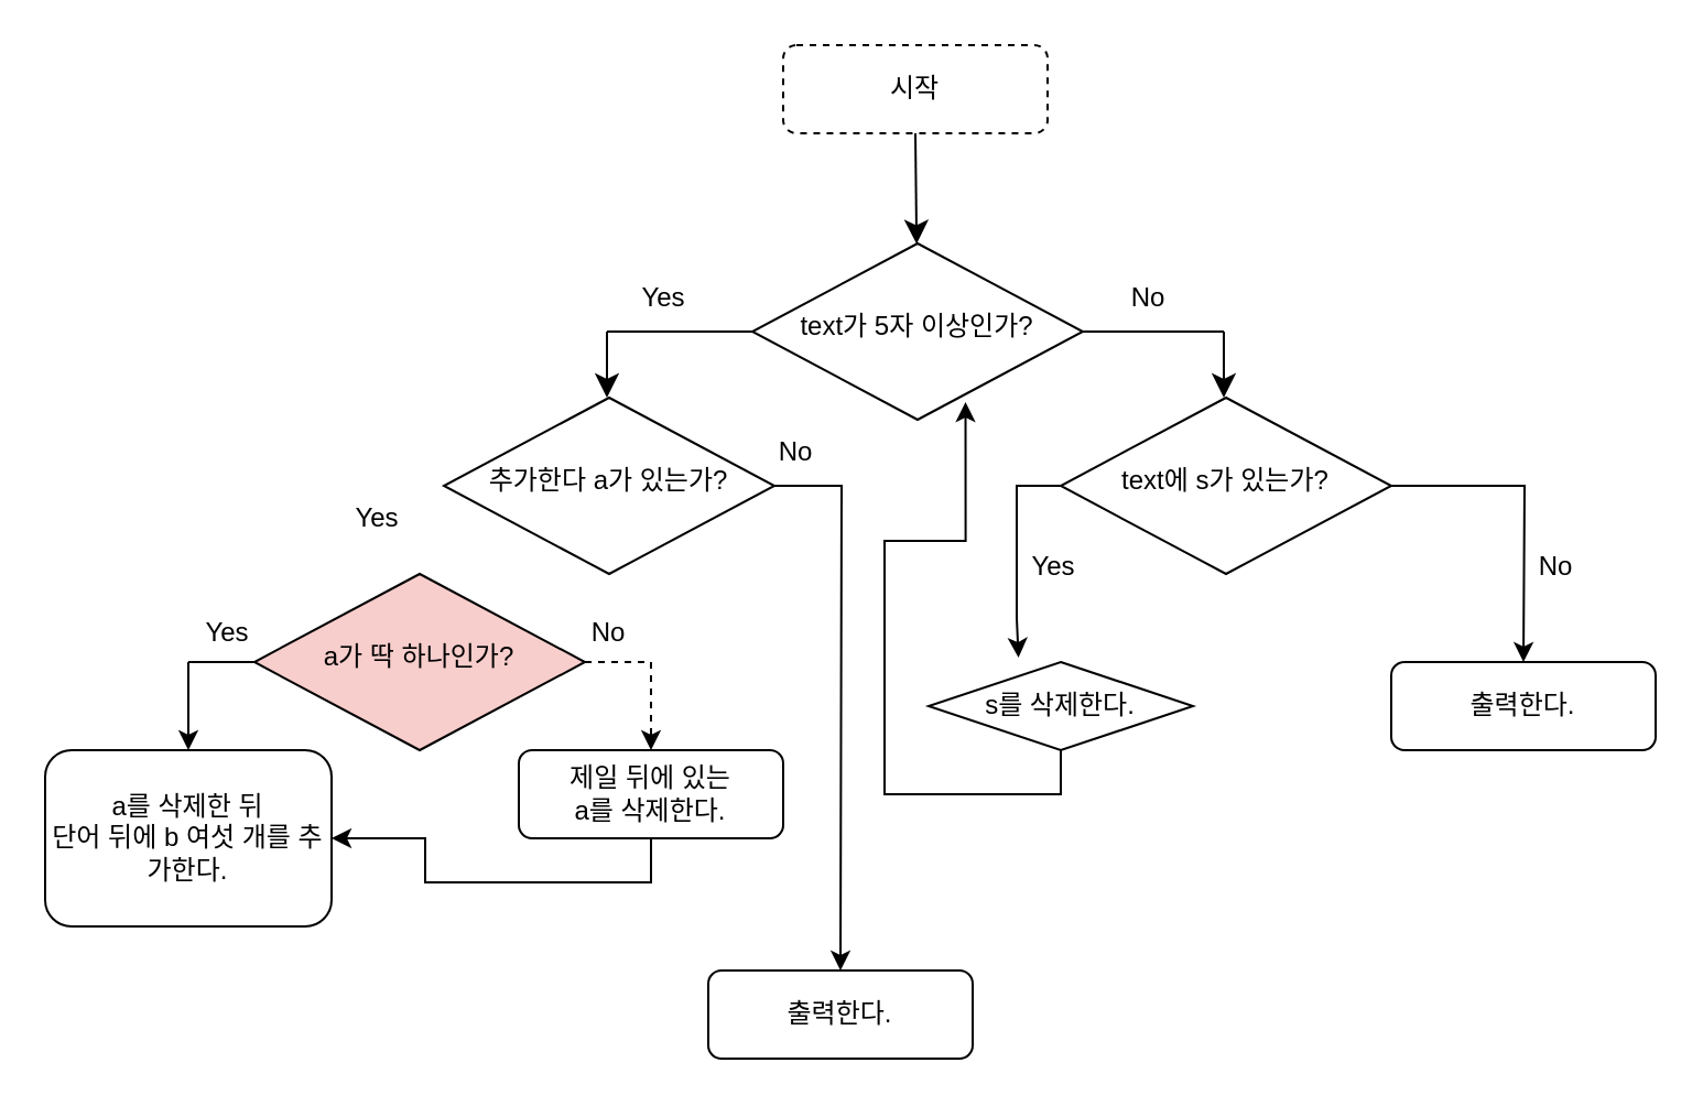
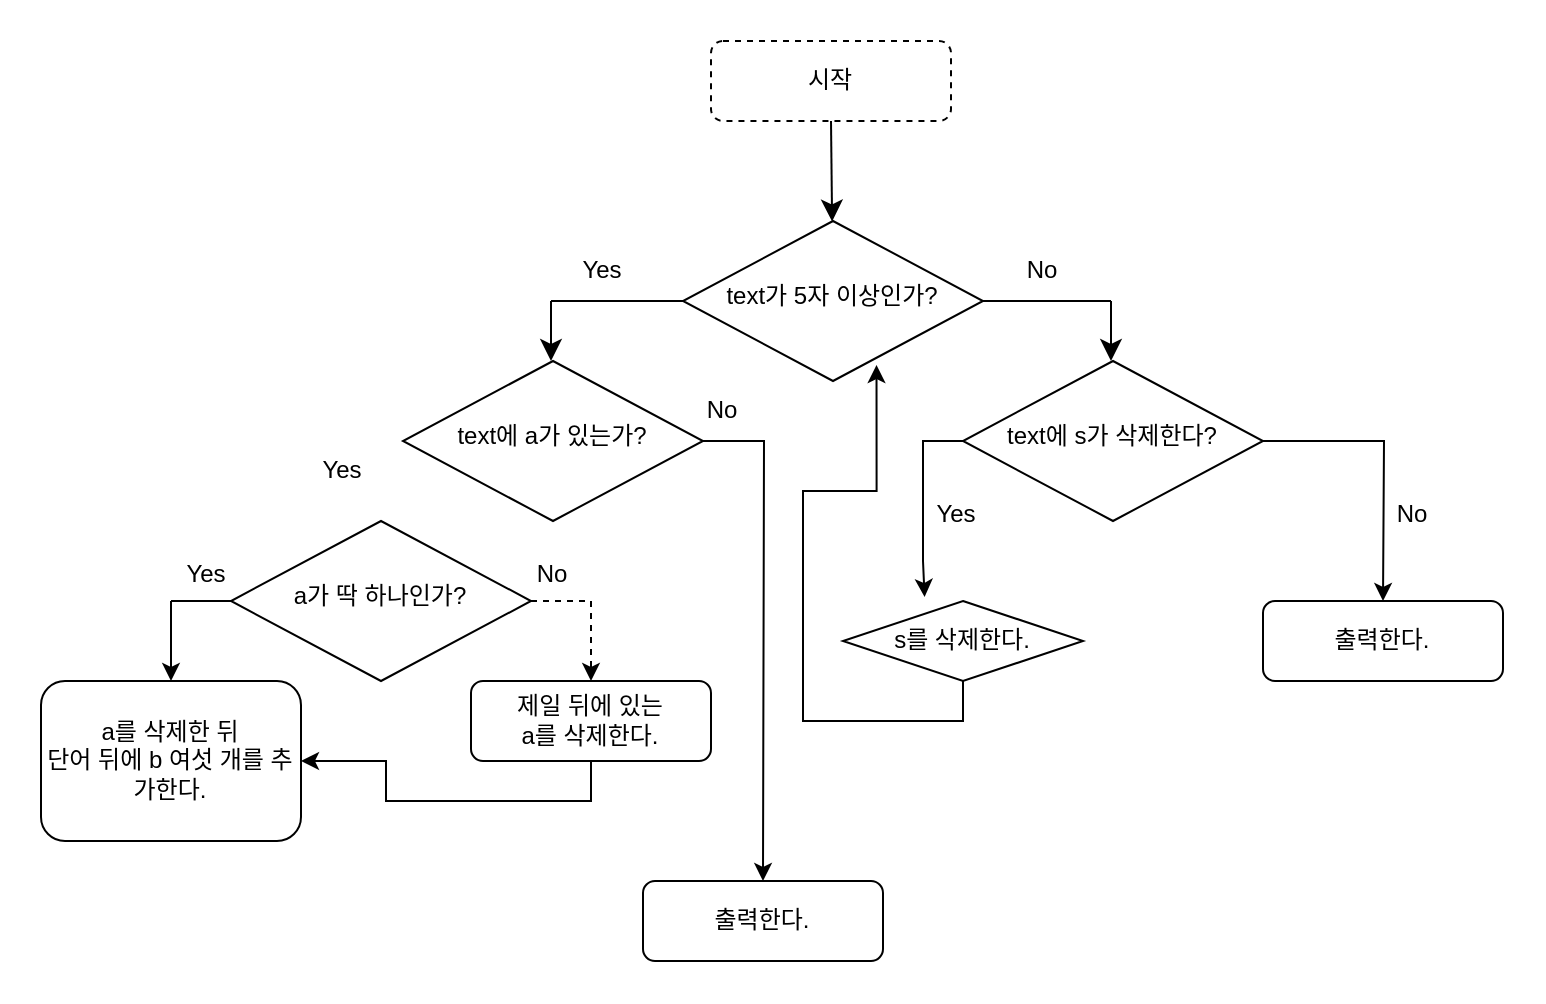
  <mxCell id="0" />
  <mxCell id="1" parent="0" />
  <mxCell id="2" value="시작" style="rounded=1;whiteSpace=wrap;html=1;fontSize=12;glass=0;strokeWidth=1;shadow=0;dashed=1;" parent="1" vertex="1"><mxGeometry x="355" y="20" width="120" height="40" as="geometry" /></mxCell>
  <mxCell id="3" value="text가 5자 이상인가?" style="rhombus;whiteSpace=wrap;html=1;shadow=0;fontFamily=Helvetica;fontSize=12;align=center;strokeWidth=1;spacing=6;spacingTop=-4;" parent="1" vertex="1"><mxGeometry x="341" y="110" width="150" height="80" as="geometry" /></mxCell>
  <mxCell id="4" value="" style="endArrow=none;html=1;rounded=0;fontSize=12;startSize=8;endSize=8;curved=1;entryX=0;entryY=0.5;entryDx=0;entryDy=0;" parent="1" target="3" edge="1"><mxGeometry width="50" height="50" relative="1" as="geometry"><mxPoint x="275" y="150" as="sourcePoint" /><mxPoint x="465" y="210" as="targetPoint" /></mxGeometry></mxCell>
  <mxCell id="5" value="" style="endArrow=classic;html=1;rounded=0;fontSize=12;startSize=8;endSize=8;curved=1;" parent="1" edge="1"><mxGeometry width="50" height="50" relative="1" as="geometry"><mxPoint x="275" y="150" as="sourcePoint" /><mxPoint x="275" y="180" as="targetPoint" /></mxGeometry></mxCell>
  <mxCell id="6" value="" style="endArrow=classic;html=1;rounded=0;fontSize=12;startSize=8;endSize=8;curved=1;exitX=0.5;exitY=1;exitDx=0;exitDy=0;" parent="1" source="2" target="3" edge="1"><mxGeometry width="50" height="50" relative="1" as="geometry"><mxPoint x="415" y="260" as="sourcePoint" /><mxPoint x="465" y="210" as="targetPoint" /></mxGeometry></mxCell>
  <mxCell id="7" value="" style="endArrow=none;html=1;rounded=0;fontSize=12;startSize=8;endSize=8;curved=1;exitX=1;exitY=0.5;exitDx=0;exitDy=0;" parent="1" source="3" edge="1"><mxGeometry width="50" height="50" relative="1" as="geometry"><mxPoint x="415" y="260" as="sourcePoint" /><mxPoint x="555" y="150" as="targetPoint" /></mxGeometry></mxCell>
  <mxCell id="8" value="" style="endArrow=classic;html=1;rounded=0;fontSize=12;startSize=8;endSize=8;curved=1;" parent="1" edge="1"><mxGeometry width="50" height="50" relative="1" as="geometry"><mxPoint x="555" y="150" as="sourcePoint" /><mxPoint x="555" y="180" as="targetPoint" /></mxGeometry></mxCell>
  <mxCell id="9" style="edgeStyle=orthogonalEdgeStyle;rounded=0;orthogonalLoop=1;jettySize=auto;html=1;exitX=1;exitY=0.5;exitDx=0;exitDy=0;entryX=0.5;entryY=0;entryDx=0;entryDy=0;dashed=1;" parent="1" source="10" target="12" edge="1"><mxGeometry relative="1" as="geometry" /></mxCell>
- <mxCell id="10" value="a가 딱 하나인가?" style="rhombus;whiteSpace=wrap;html=1;shadow=0;fontFamily=Helvetica;fontSize=12;align=center;strokeWidth=1;spacing=6;spacingTop=-4;fillColor=#f8cecc;" parent="1" vertex="1"><mxGeometry x="115" y="260" width="150" height="80" as="geometry" /></mxCell>
+ <mxCell id="10" value="a가 딱 하나인가?" style="rhombus;whiteSpace=wrap;html=1;shadow=0;fontFamily=Helvetica;fontSize=12;align=center;strokeWidth=1;spacing=6;spacingTop=-4;" parent="1" vertex="1"><mxGeometry x="115" y="260" width="150" height="80" as="geometry" /></mxCell>
  <mxCell id="11" value="a를 삭제한 뒤&lt;div&gt;단어 뒤에 b 여섯 개를 추가한다.&lt;/div&gt;" style="rounded=1;whiteSpace=wrap;html=1;fontSize=12;glass=0;strokeWidth=1;shadow=0;" parent="1" vertex="1"><mxGeometry x="20" y="340" width="130" height="80" as="geometry" /></mxCell>
  <mxCell id="12" value="제일 뒤에 있는&lt;div&gt;a를 삭제한다.&lt;/div&gt;" style="rounded=1;whiteSpace=wrap;html=1;fontSize=12;glass=0;strokeWidth=1;shadow=0;" parent="1" vertex="1"><mxGeometry x="235" y="340" width="120" height="40" as="geometry" /></mxCell>
  <mxCell id="13" value="" style="endArrow=none;html=1;rounded=0;fontSize=12;startSize=8;endSize=8;curved=1;exitX=0;exitY=0.5;exitDx=0;exitDy=0;" parent="1" source="10" edge="1"><mxGeometry width="50" height="50" relative="1" as="geometry"><mxPoint x="455" y="360" as="sourcePoint" /><mxPoint x="85" y="300" as="targetPoint" /></mxGeometry></mxCell>
  <mxCell id="14" value="" style="endArrow=classic;html=1;rounded=0;entryX=0.5;entryY=0;entryDx=0;entryDy=0;" parent="1" target="11" edge="1"><mxGeometry width="50" height="50" relative="1" as="geometry"><mxPoint x="85" y="300" as="sourcePoint" /><mxPoint x="365" y="310" as="targetPoint" /></mxGeometry></mxCell>
  <mxCell id="15" style="edgeStyle=orthogonalEdgeStyle;rounded=0;orthogonalLoop=1;jettySize=auto;html=1;exitX=1;exitY=0.5;exitDx=0;exitDy=0;" parent="1" source="16" edge="1"><mxGeometry relative="1" as="geometry"><mxPoint x="381" y="440" as="targetPoint" /></mxGeometry></mxCell>
- <mxCell id="16" value="추가한다 a가 있는가?" style="rhombus;whiteSpace=wrap;html=1;shadow=0;fontFamily=Helvetica;fontSize=12;align=center;strokeWidth=1;spacing=6;spacingTop=-4;" parent="1" vertex="1"><mxGeometry x="201" y="180" width="150" height="80" as="geometry" /></mxCell>
+ <mxCell id="16" value="text에 a가 있는가?" style="rhombus;whiteSpace=wrap;html=1;shadow=0;fontFamily=Helvetica;fontSize=12;align=center;strokeWidth=1;spacing=6;spacingTop=-4;" parent="1" vertex="1"><mxGeometry x="201" y="180" width="150" height="80" as="geometry" /></mxCell>
  <mxCell id="17" value="Yes" style="text;html=1;align=center;verticalAlign=middle;whiteSpace=wrap;rounded=0;" parent="1" vertex="1"><mxGeometry x="271" y="120" width="60" height="30" as="geometry" /></mxCell>
  <mxCell id="18" value="No" style="text;html=1;align=center;verticalAlign=middle;whiteSpace=wrap;rounded=0;" parent="1" vertex="1"><mxGeometry x="491" y="120" width="60" height="30" as="geometry" /></mxCell>
  <mxCell id="19" value="Yes" style="text;html=1;align=center;verticalAlign=middle;whiteSpace=wrap;rounded=0;" parent="1" vertex="1"><mxGeometry x="141" y="220" width="60" height="30" as="geometry" /></mxCell>
  <mxCell id="20" value="Yes" style="text;html=1;align=center;verticalAlign=middle;whiteSpace=wrap;rounded=0;" parent="1" vertex="1"><mxGeometry x="73" y="272" width="60" height="30" as="geometry" /></mxCell>
  <mxCell id="21" value="No" style="text;html=1;align=center;verticalAlign=middle;whiteSpace=wrap;rounded=0;" parent="1" vertex="1"><mxGeometry x="246" y="272" width="60" height="30" as="geometry" /></mxCell>
  <mxCell id="22" value="출력한다." style="rounded=1;whiteSpace=wrap;html=1;fontSize=12;glass=0;strokeWidth=1;shadow=0;" parent="1" vertex="1"><mxGeometry x="321" y="440" width="120" height="40" as="geometry" /></mxCell>
  <mxCell id="23" value="No" style="text;html=1;align=center;verticalAlign=middle;whiteSpace=wrap;rounded=0;" parent="1" vertex="1"><mxGeometry x="331" y="190" width="60" height="30" as="geometry" /></mxCell>
  <mxCell id="24" style="edgeStyle=orthogonalEdgeStyle;rounded=0;orthogonalLoop=1;jettySize=auto;html=1;exitX=1;exitY=0.5;exitDx=0;exitDy=0;" parent="1" source="26" edge="1"><mxGeometry relative="1" as="geometry"><mxPoint x="691" y="300" as="targetPoint" /></mxGeometry></mxCell>
  <mxCell id="25" style="edgeStyle=orthogonalEdgeStyle;rounded=0;orthogonalLoop=1;jettySize=auto;html=1;exitX=0;exitY=0.5;exitDx=0;exitDy=0;entryX=0.34;entryY=-0.05;entryDx=0;entryDy=0;entryPerimeter=0;" parent="1" source="26" target="27" edge="1"><mxGeometry relative="1" as="geometry"><mxPoint x="461" y="290" as="targetPoint" /></mxGeometry></mxCell>
- <mxCell id="26" value="text에 s가 있는가?" style="rhombus;whiteSpace=wrap;html=1;shadow=0;fontFamily=Helvetica;fontSize=12;align=center;strokeWidth=1;spacing=6;spacingTop=-4;" parent="1" vertex="1"><mxGeometry x="481" y="180" width="150" height="80" as="geometry" /></mxCell>
+ <mxCell id="26" value="text에 s가 삭제한다?" style="rhombus;whiteSpace=wrap;html=1;shadow=0;fontFamily=Helvetica;fontSize=12;align=center;strokeWidth=1;spacing=6;spacingTop=-4;" parent="1" vertex="1"><mxGeometry x="481" y="180" width="150" height="80" as="geometry" /></mxCell>
  <mxCell id="27" value="s를 삭제한다." style="rhombus;whiteSpace=wrap;html=1;fontSize=12;glass=0;strokeWidth=1;shadow=0;" parent="1" vertex="1"><mxGeometry x="421" y="300" width="120" height="40" as="geometry" /></mxCell>
  <mxCell id="28" value="출력한다." style="rounded=1;whiteSpace=wrap;html=1;fontSize=12;glass=0;strokeWidth=1;shadow=0;" parent="1" vertex="1"><mxGeometry x="631" y="300" width="120" height="40" as="geometry" /></mxCell>
  <mxCell id="29" value="Yes" style="text;html=1;align=center;verticalAlign=middle;whiteSpace=wrap;rounded=0;" parent="1" vertex="1"><mxGeometry x="448" y="242" width="60" height="30" as="geometry" /></mxCell>
  <mxCell id="30" value="No" style="text;html=1;align=center;verticalAlign=middle;whiteSpace=wrap;rounded=0;" parent="1" vertex="1"><mxGeometry x="676" y="242" width="60" height="30" as="geometry" /></mxCell>
  <mxCell id="31" style="edgeStyle=orthogonalEdgeStyle;rounded=0;orthogonalLoop=1;jettySize=auto;html=1;exitX=0.5;exitY=1;exitDx=0;exitDy=0;entryX=0.645;entryY=0.9;entryDx=0;entryDy=0;entryPerimeter=0;" parent="1" source="27" target="3" edge="1"><mxGeometry relative="1" as="geometry" /></mxCell>
  <mxCell id="32" style="edgeStyle=orthogonalEdgeStyle;rounded=0;orthogonalLoop=1;jettySize=auto;html=1;exitX=0.5;exitY=1;exitDx=0;exitDy=0;" parent="1" source="12" target="11" edge="1"><mxGeometry relative="1" as="geometry" /></mxCell>
